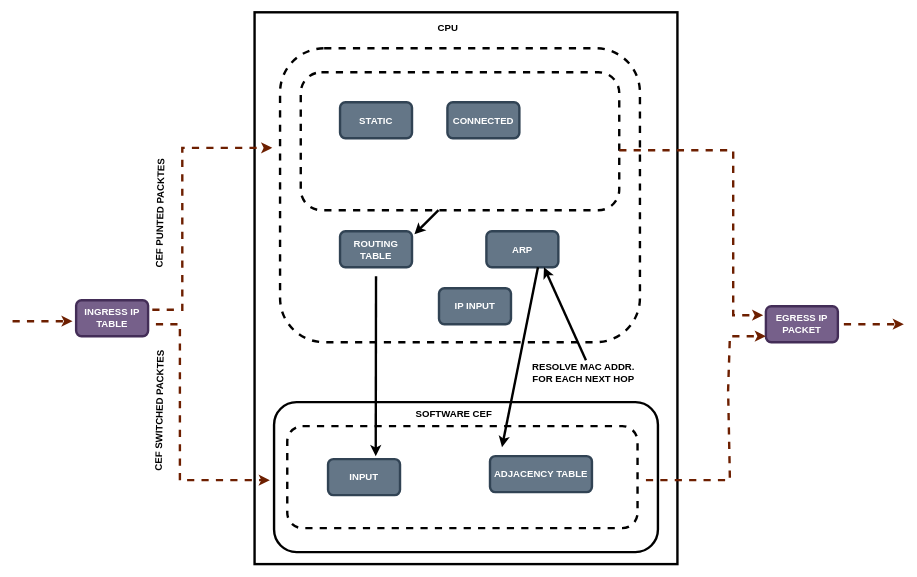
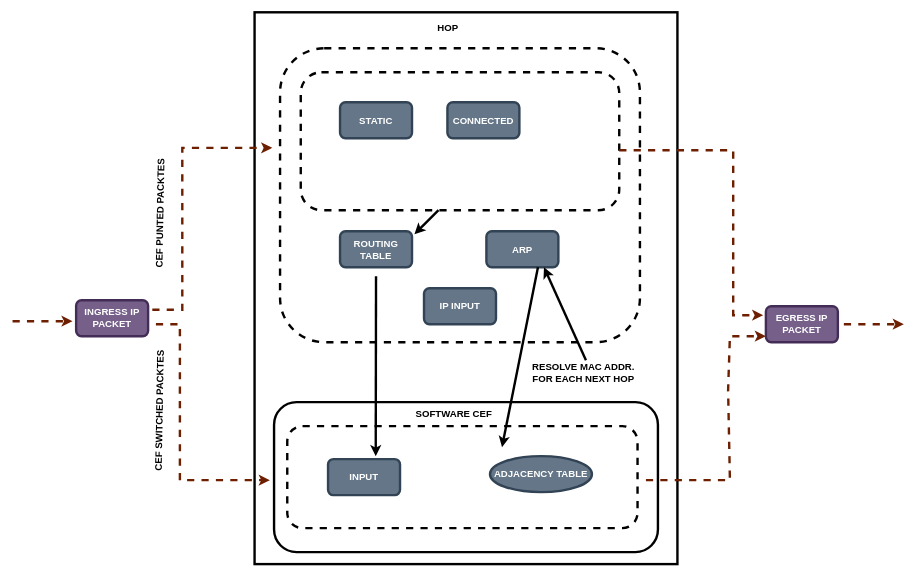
  <mxCell id="0" />
  <mxCell id="1" parent="0" />
  <mxCell id="2" value="" style="rounded=0;whiteSpace=wrap;html=1;strokeWidth=4;" vertex="1" parent="1"><mxGeometry x="423.5" y="20" width="705" height="920" as="geometry" /></mxCell>
  <mxCell id="3" value="" style="rounded=1;whiteSpace=wrap;html=1;strokeWidth=4;dashed=1;" vertex="1" parent="1"><mxGeometry x="466" y="80" width="600" height="490" as="geometry" /></mxCell>
  <mxCell id="4" value="" style="rounded=1;whiteSpace=wrap;html=1;strokeWidth=4;dashed=1;" vertex="1" parent="1"><mxGeometry x="500.5" y="120" width="531" height="230" as="geometry" /></mxCell>
  <mxCell id="5" value="CONNECTED" style="rounded=1;whiteSpace=wrap;html=1;strokeWidth=4;fontSize=16;fontStyle=1;fillColor=#647687;strokeColor=#314354;fontColor=#ffffff;" vertex="1" parent="1"><mxGeometry x="745" y="170" width="120" height="60" as="geometry" /></mxCell>
  <mxCell id="6" value="STATIC" style="rounded=1;whiteSpace=wrap;html=1;strokeWidth=4;fontSize=16;fontStyle=1;fillColor=#647687;strokeColor=#314354;fontColor=#ffffff;" vertex="1" parent="1"><mxGeometry x="566" y="170" width="120" height="60" as="geometry" /></mxCell>
- <mxCell id="7" value="CPU" style="text;html=1;strokeColor=none;fillColor=none;align=center;verticalAlign=middle;whiteSpace=wrap;rounded=0;fontSize=16;fontStyle=1" vertex="1" parent="1"><mxGeometry x="716" y="30" width="60" height="30" as="geometry" /></mxCell>
+ <mxCell id="7" value="HOP" style="text;html=1;strokeColor=none;fillColor=none;align=center;verticalAlign=middle;whiteSpace=wrap;rounded=0;fontSize=16;fontStyle=1" vertex="1" parent="1"><mxGeometry x="716" y="30" width="60" height="30" as="geometry" /></mxCell>
  <mxCell id="8" value="ROUTING TABLE" style="rounded=1;whiteSpace=wrap;html=1;strokeWidth=4;fontSize=16;fontStyle=1;fillColor=#647687;strokeColor=#314354;fontColor=#ffffff;" vertex="1" parent="1"><mxGeometry x="566" y="385" width="120" height="60" as="geometry" /></mxCell>
  <mxCell id="9" value="ARP" style="rounded=1;whiteSpace=wrap;html=1;strokeWidth=4;fontSize=16;fontStyle=1;fillColor=#647687;strokeColor=#314354;fontColor=#ffffff;" vertex="1" parent="1"><mxGeometry x="810" y="385" width="120" height="60" as="geometry" /></mxCell>
- <mxCell id="10" value="IP INPUT" style="rounded=1;whiteSpace=wrap;html=1;strokeWidth=4;fontSize=16;fontStyle=1;fillColor=#647687;strokeColor=#314354;fontColor=#ffffff;" vertex="1" parent="1"><mxGeometry x="731" y="480" width="120" height="60" as="geometry" /></mxCell>
+ <mxCell id="10" value="IP INPUT" style="rounded=1;whiteSpace=wrap;html=1;strokeWidth=4;fontSize=16;fontStyle=1;fillColor=#647687;strokeColor=#314354;fontColor=#ffffff;" vertex="1" parent="1"><mxGeometry x="706" y="480" width="120" height="60" as="geometry" /></mxCell>
  <mxCell id="11" value="" style="endArrow=classic;html=1;rounded=0;strokeWidth=4;exitX=0.567;exitY=0.551;exitDx=0;exitDy=0;exitPerimeter=0;" edge="1" parent="1"><mxGeometry width="50" height="50" relative="1" as="geometry"><mxPoint x="730.2" y="349.99" as="sourcePoint" /><mxPoint x="690" y="390" as="targetPoint" /></mxGeometry></mxCell>
  <mxCell id="12" value="RESOLVE MAC ADDR. FOR EACH NEXT HOP" style="text;html=1;strokeColor=none;fillColor=none;align=center;verticalAlign=middle;whiteSpace=wrap;rounded=0;fontSize=16;fontStyle=1" vertex="1" parent="1"><mxGeometry x="882" y="606" width="180" height="30" as="geometry" /></mxCell>
  <mxCell id="13" value="" style="endArrow=classic;html=1;rounded=0;strokeWidth=4;" edge="1" parent="1"><mxGeometry width="50" height="50" relative="1" as="geometry"><mxPoint x="976" y="600" as="sourcePoint" /><mxPoint x="906" y="445" as="targetPoint" /></mxGeometry></mxCell>
  <mxCell id="14" value="" style="rounded=1;whiteSpace=wrap;html=1;strokeWidth=4;" vertex="1" parent="1"><mxGeometry x="456" y="670" width="640" height="250" as="geometry" /></mxCell>
  <mxCell id="15" value="" style="rounded=1;whiteSpace=wrap;html=1;strokeWidth=4;dashed=1;" vertex="1" parent="1"><mxGeometry x="478" y="710" width="584" height="170" as="geometry" /></mxCell>
  <mxCell id="16" value="SOFTWARE CEF" style="text;html=1;strokeColor=none;fillColor=none;align=center;verticalAlign=middle;whiteSpace=wrap;rounded=0;fontSize=16;fontStyle=1" vertex="1" parent="1"><mxGeometry x="666" y="674" width="180" height="30" as="geometry" /></mxCell>
  <mxCell id="17" value="INPUT" style="rounded=1;whiteSpace=wrap;html=1;strokeWidth=4;fontSize=16;fontStyle=1;fillColor=#647687;strokeColor=#314354;fontColor=#ffffff;" vertex="1" parent="1"><mxGeometry x="546" y="765" width="120" height="60" as="geometry" /></mxCell>
- <mxCell id="18" value="ADJACENCY TABLE" style="rounded=1;whiteSpace=wrap;html=1;strokeWidth=4;fontSize=16;fontStyle=1;fillColor=#647687;strokeColor=#314354;fontColor=#ffffff;" vertex="1" parent="1"><mxGeometry x="816" y="760" width="170" height="60" as="geometry" /></mxCell>
+ <mxCell id="18" value="ADJACENCY TABLE" style="ellipse;whiteSpace=wrap;html=1;strokeWidth=4;fontSize=16;fontStyle=1;fillColor=#647687;strokeColor=#314354;fontColor=#ffffff;" vertex="1" parent="1"><mxGeometry x="816" y="760" width="170" height="60" as="geometry" /></mxCell>
  <mxCell id="19" value="" style="endArrow=classic;html=1;rounded=0;strokeWidth=4;" edge="1" parent="1"><mxGeometry width="50" height="50" relative="1" as="geometry"><mxPoint x="896" y="445" as="sourcePoint" /><mxPoint x="836" y="745" as="targetPoint" /></mxGeometry></mxCell>
  <mxCell id="20" value="" style="endArrow=classic;html=1;rounded=0;strokeWidth=4;" edge="1" parent="1"><mxGeometry width="50" height="50" relative="1" as="geometry"><mxPoint x="626" y="460" as="sourcePoint" /><mxPoint x="625.5" y="760" as="targetPoint" /></mxGeometry></mxCell>
  <mxCell id="21" value="EGRESS IP PACKET" style="rounded=1;whiteSpace=wrap;html=1;strokeWidth=4;fontSize=16;fontStyle=1;fillColor=#76608a;strokeColor=#432D57;fontColor=#ffffff;" vertex="1" parent="1"><mxGeometry x="1276" y="510" width="120" height="60" as="geometry" /></mxCell>
- <mxCell id="22" value="INGRESS IP TABLE" style="rounded=1;whiteSpace=wrap;html=1;strokeWidth=4;fontSize=16;fontStyle=1;fillColor=#76608a;strokeColor=#432D57;fontColor=#ffffff;" vertex="1" parent="1"><mxGeometry x="126" y="500" width="120" height="60" as="geometry" /></mxCell>
+ <mxCell id="22" value="INGRESS IP PACKET" style="rounded=1;whiteSpace=wrap;html=1;strokeWidth=4;fontSize=16;fontStyle=1;fillColor=#76608a;strokeColor=#432D57;fontColor=#ffffff;" vertex="1" parent="1"><mxGeometry x="126" y="500" width="120" height="60" as="geometry" /></mxCell>
  <mxCell id="23" value="" style="endArrow=classic;html=1;rounded=0;strokeWidth=4;dashed=1;fillColor=#a0522d;strokeColor=#6D1F00;" edge="1" parent="1"><mxGeometry width="50" height="50" relative="1" as="geometry"><mxPoint x="259" y="540" as="sourcePoint" /><mxPoint x="449" y="800" as="targetPoint" /><Array as="points"><mxPoint x="299" y="540" /><mxPoint x="299" y="800" /></Array></mxGeometry></mxCell>
  <mxCell id="24" value="" style="endArrow=classic;html=1;rounded=0;strokeWidth=4;dashed=1;fillColor=#a0522d;strokeColor=#6D1F00;" edge="1" parent="1"><mxGeometry width="50" height="50" relative="1" as="geometry"><mxPoint x="253" y="516" as="sourcePoint" /><mxPoint x="453" y="246" as="targetPoint" /><Array as="points"><mxPoint x="303" y="516" /><mxPoint x="303" y="246" /></Array></mxGeometry></mxCell>
  <mxCell id="25" value="CEF PUNTED PACKTES" style="text;html=1;strokeColor=none;fillColor=none;align=center;verticalAlign=middle;whiteSpace=wrap;rounded=0;rotation=-89;strokeWidth=1;fontStyle=1;fontSize=16;" vertex="1" parent="1"><mxGeometry x="166" y="340" width="200" height="30" as="geometry" /></mxCell>
  <mxCell id="26" value="CEF SWITCHED PACKTES" style="text;html=1;strokeColor=none;fillColor=none;align=center;verticalAlign=middle;whiteSpace=wrap;rounded=0;rotation=-89;strokeWidth=1;fontStyle=1;fontSize=16;" vertex="1" parent="1"><mxGeometry x="159.91" y="669" width="210" height="30" as="geometry" /></mxCell>
  <mxCell id="27" value="" style="endArrow=classic;html=1;rounded=0;strokeWidth=4;dashed=1;fillColor=#a0522d;strokeColor=#6D1F00;" edge="1" parent="1"><mxGeometry width="50" height="50" relative="1" as="geometry"><mxPoint x="1076" y="800" as="sourcePoint" /><mxPoint x="1276" y="560" as="targetPoint" /><Array as="points"><mxPoint x="1216" y="800" /><mxPoint x="1213" y="650" /><mxPoint x="1216" y="560" /></Array></mxGeometry></mxCell>
  <mxCell id="28" value="" style="endArrow=classic;html=1;rounded=0;fillColor=#a0522d;strokeColor=#6D1F00;strokeWidth=4;dashed=1;" edge="1" parent="1"><mxGeometry width="50" height="50" relative="1" as="geometry"><mxPoint x="1031.5" y="250" as="sourcePoint" /><mxPoint x="1271.5" y="525" as="targetPoint" /><Array as="points"><mxPoint x="1221.5" y="250" /><mxPoint x="1221.5" y="525" /></Array></mxGeometry></mxCell>
  <mxCell id="29" value="" style="endArrow=classic;html=1;rounded=0;strokeWidth=4;fillColor=#a0522d;strokeColor=#6D1F00;dashed=1;" edge="1" parent="1"><mxGeometry width="50" height="50" relative="1" as="geometry"><mxPoint x="1406" y="540" as="sourcePoint" /><mxPoint x="1506" y="540" as="targetPoint" /></mxGeometry></mxCell>
  <mxCell id="30" value="" style="endArrow=classic;html=1;rounded=0;strokeWidth=4;fillColor=#a0522d;strokeColor=#6D1F00;dashed=1;" edge="1" parent="1"><mxGeometry width="50" height="50" relative="1" as="geometry"><mxPoint x="20" y="535" as="sourcePoint" /><mxPoint x="120" y="535" as="targetPoint" /></mxGeometry></mxCell>
